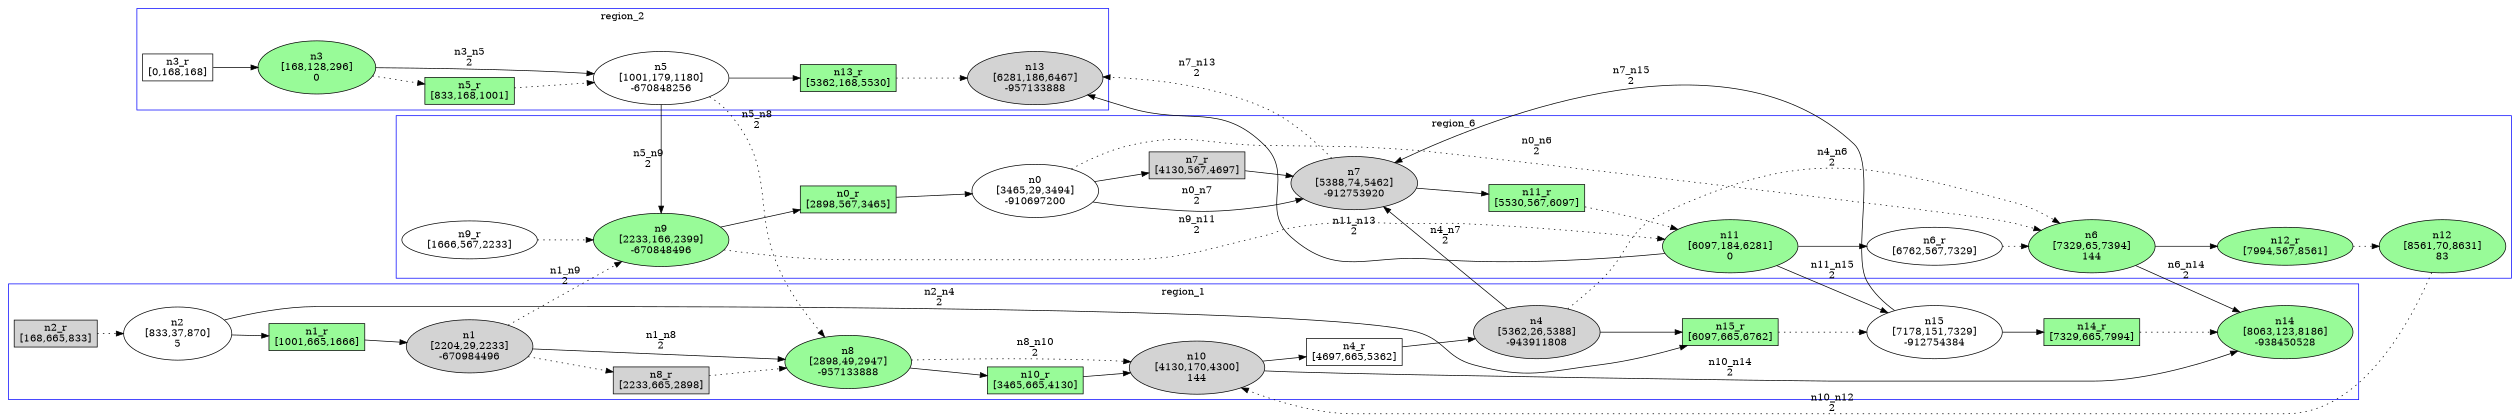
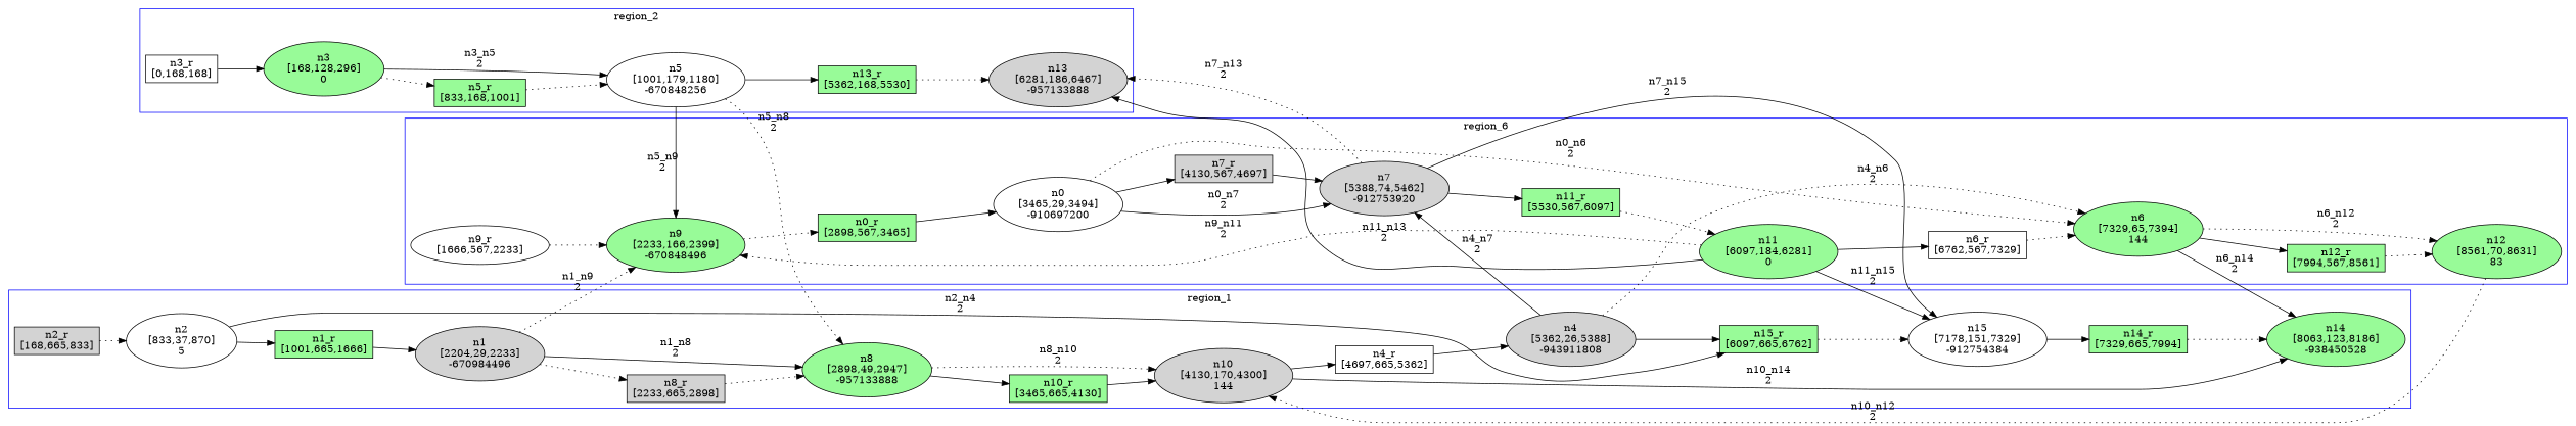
  digraph {
    rankdir=LR
    node [fillcolor=palegreen style=filled]
    edge [style=solid]
    n1 [fillcolor=white label="n9_r\n[1666,567,2233]" shape=ellipse]
    n2 [label="n9\n[2233,166,2399]\n-670848496"]
    n3 [label="n0_r\n[2898,567,3465]" shape=box]
    n4 [fillcolor=white label="n0\n[3465,29,3494]\n-910697200"]
    n5 [fillcolor=lightgrey label="n7_r\n[4130,567,4697]" shape=box]
    n6 [fillcolor=lightgrey label="n7\n[5388,74,5462]\n-912753920"]
    n7 [label="n11_r\n[5530,567,6097]" shape=box]
    n8 [label="n11\n[6097,184,6281]\n0"]
-   n9 [fillcolor=white label="n6_r\n[6762,567,7329]" shape=ellipse]
+   n9 [fillcolor=white label="n6_r\n[6762,567,7329]" shape=box]
    n10 [label="n6\n[7329,65,7394]\n144"]
-   n11 [label="n12_r\n[7994,567,8561]" shape=ellipse]
+   n11 [label="n12_r\n[7994,567,8561]" shape=box]
    n12 [label="n12\n[8561,70,8631]\n83"]
    n13 [fillcolor=lightgrey label="n2_r\n[168,665,833]" shape=box]
    n14 [fillcolor=white label="n2\n[833,37,870]\n5"]
    n15 [label="n1_r\n[1001,665,1666]" shape=box]
    n16 [fillcolor=lightgrey label="n1\n[2204,29,2233]\n-670984496"]
    n17 [fillcolor=lightgrey label="n8_r\n[2233,665,2898]" shape=box]
    n18 [label="n8\n[2898,49,2947]\n-957133888"]
    n19 [label="n10_r\n[3465,665,4130]" shape=box]
    n20 [fillcolor=lightgrey label="n10\n[4130,170,4300]\n144"]
    n21 [fillcolor=white label="n4_r\n[4697,665,5362]" shape=box]
    n22 [fillcolor=lightgrey label="n4\n[5362,26,5388]\n-943911808"]
    n23 [label="n15_r\n[6097,665,6762]" shape=box]
    n24 [fillcolor=white label="n15\n[7178,151,7329]\n-912754384"]
    n25 [label="n14_r\n[7329,665,7994]" shape=box]
    n26 [label="n14\n[8063,123,8186]\n-938450528"]
    n27 [fillcolor=white label="n3_r\n[0,168,168]" shape=box]
    n28 [label="n3\n[168,128,296]\n0"]
    n29 [label="n5_r\n[833,168,1001]" shape=box]
    n30 [fillcolor=white label="n5\n[1001,179,1180]\n-670848256"]
    n31 [label="n13_r\n[5362,168,5530]" shape=box]
    n32 [fillcolor=lightgrey label="n13\n[6281,186,6467]\n-957133888"]
    subgraph cluster_1 {
      color=blue
      label=region_6
      stytle=filled
      n1
      n2
      n3
      n4
      n5
      n6
      n7
      n8
      n9
      n10
      n11
      n12
    }
    subgraph cluster_2 {
      color=blue
      label=region_1
      stytle=filled
      n13
      n14
      n15
      n16
      n17
      n18
      n19
      n20
      n21
      n22
      n23
      n24
      n25
      n26
    }
    subgraph cluster_3 {
      color=blue
      label=region_2
      stytle=filled
      n27
      n28
      n29
      n30
      n31
      n32
    }
    n1 -> n2 [style=dotted]
-   n2 -> n3
-   n2 -> n8 [label="n9_n11\n2" style=dotted]
+   n2 -> n3 [style=dotted]
+   n8 -> n2 [label="n9_n11\n2" style=dotted]
    n3 -> n4
    n4 -> n5
    n4 -> n6 [label="n0_n7\n2"]
    n4 -> n10 [label="n0_n6\n2" style=dotted]
    n5 -> n6
    n6 -> n7
-   n24 -> n6 [label="n7_n15\n2"]
+   n6 -> n24 [label="n7_n15\n2"]
    n6 -> n32 [label="n7_n13\n2" style=dotted]
    n7 -> n8 [style=dotted]
    n8 -> n9
    n8 -> n24 [label="n11_n15\n2"]
    n8 -> n32 [label="n11_n13\n2"]
    n9 -> n10 [style=dotted]
    n10 -> n11
+   n10 -> n12 [label="n6_n12\n2" style=dotted]
    n10 -> n26 [label="n6_n14\n2"]
    n11 -> n12 [style=dotted]
    n12 -> n20 [label="n10_n12\n2" style=dotted]
    n13 -> n14 [style=dotted]
    n14 -> n15
    n14 -> n23 [label="n2_n4\n2"]
    n15 -> n16
    n16 -> n2 [label="n1_n9\n2" style=dotted]
    n16 -> n17 [style=dotted]
    n16 -> n18 [label="n1_n8\n2"]
    n17 -> n18 [style=dotted]
    n18 -> n19
    n18 -> n20 [label="n8_n10\n2" style=dotted]
    n19 -> n20
    n20 -> n21
    n20 -> n26 [label="n10_n14\n2"]
    n21 -> n22
    n22 -> n6 [label="n4_n7\n2"]
    n22 -> n10 [label="n4_n6\n2" style=dotted]
    n22 -> n23
    n23 -> n24 [style=dotted]
    n24 -> n25
    n25 -> n26 [style=dotted]
    n27 -> n28
    n28 -> n29 [style=dotted]
    n28 -> n30 [label="n3_n5\n2"]
    n29 -> n30 [style=dotted]
    n30 -> n2 [label="n5_n9\n2"]
    n30 -> n18 [label="n5_n8\n2" style=dotted]
    n30 -> n31
    n31 -> n32 [style=dotted]
  }
